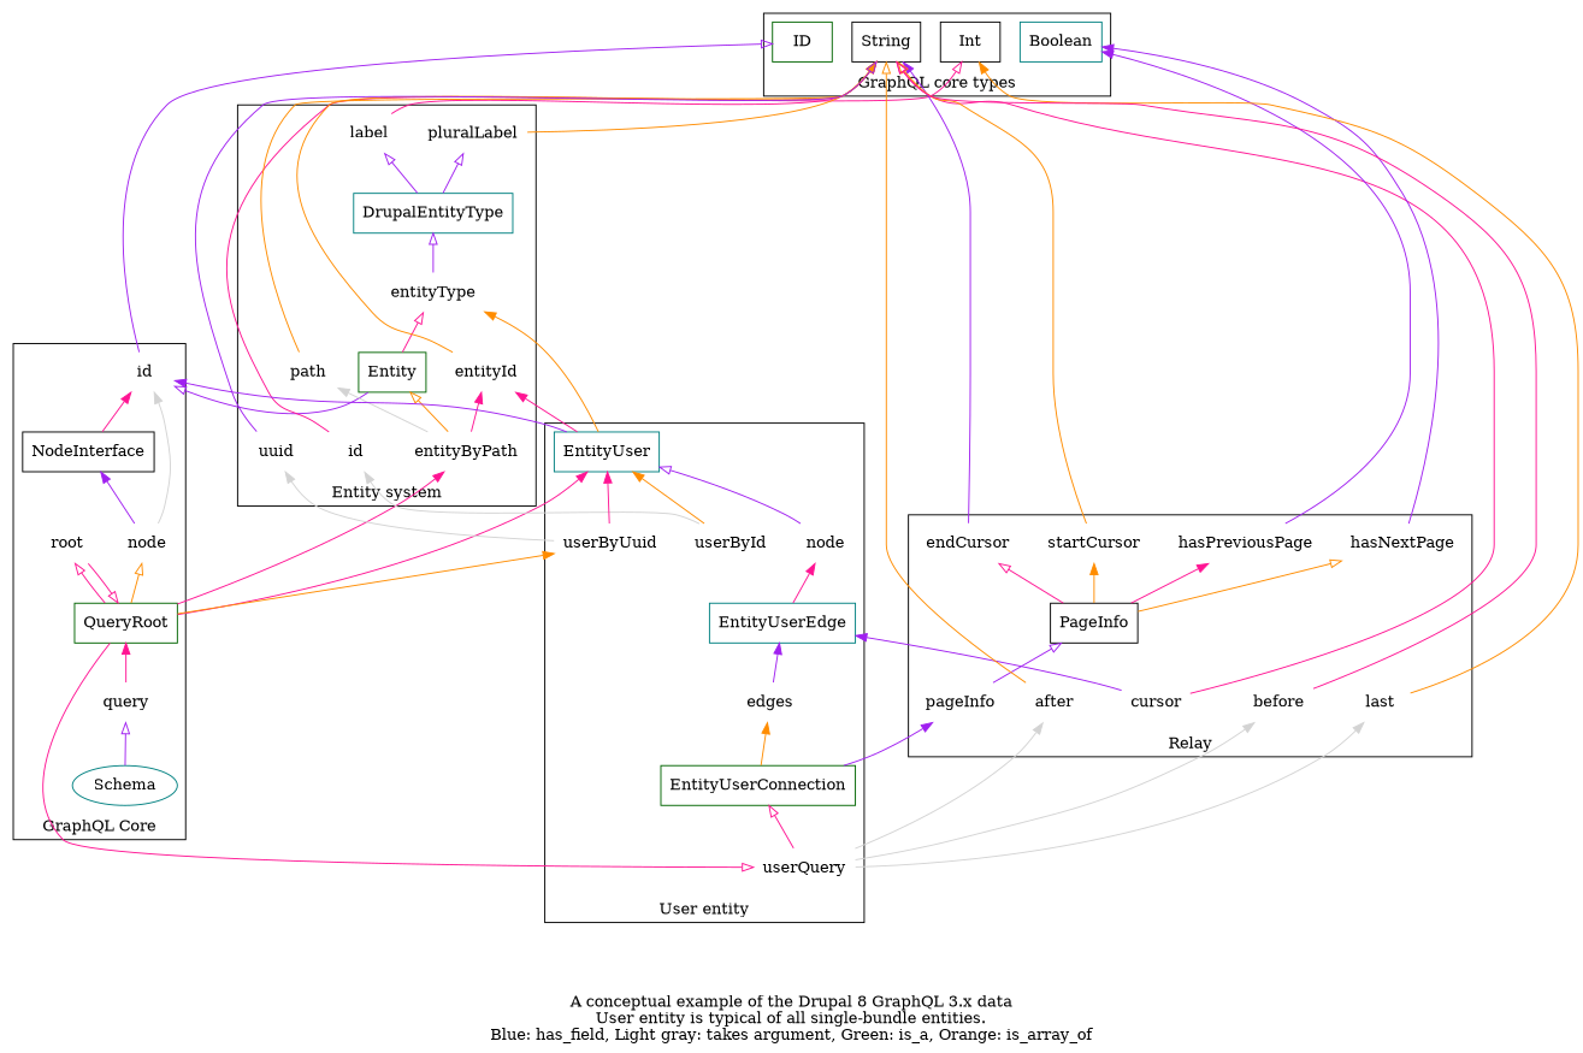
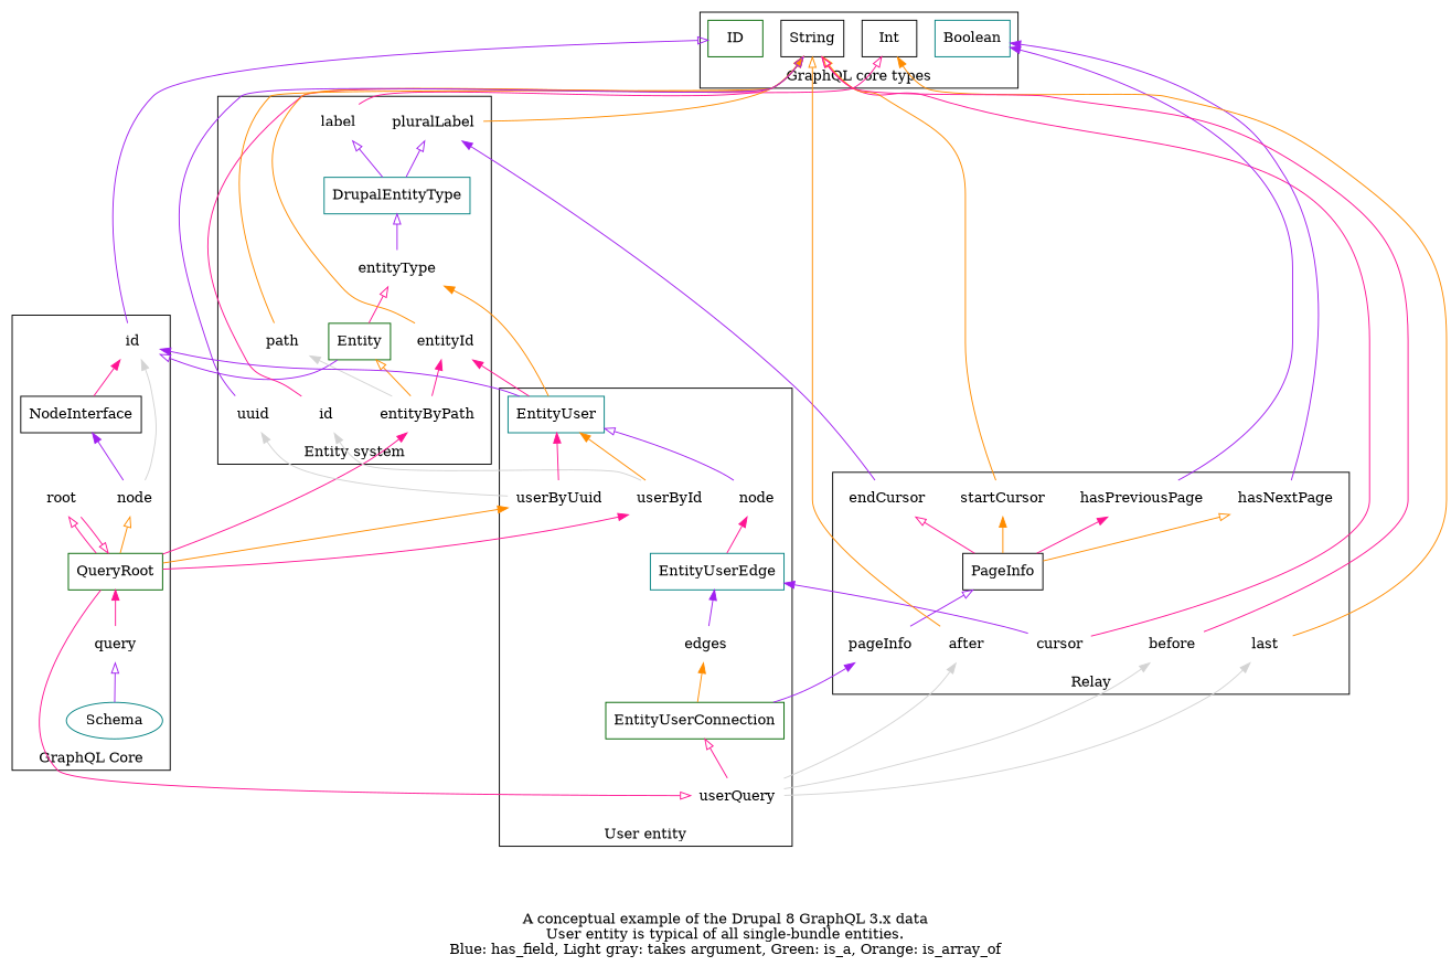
  digraph {
    label="A conceptual example of the Drupal 8 GraphQL 3.x data\nUser entity is typical of all single-bundle entities.\nBlue: has_field, Light gray: takes argument, Green: is_a, Orange: is_array_of"
    rankdir=BT
    node [color=teal shape=none]
    edge [arrowhead=onormal color=deeppink]
    Boolean [shape=rect]
    ID [color=darkgreen shape=rect]
    Int [color=black shape=rect]
    String [color=black shape=rect]
    Schema [shape=""]
    NodeInterface [color=black shape=rect]
    QueryRoot [color=darkgreen shape=rect]
    n8 [color=black label="node"]
    id
    root [color=darkgreen]
    query [color=darkgreen]
    DrupalEntityType [shape=rect]
    Entity [color=darkgreen shape=rect]
    n14 [color=black label=id]
    n15 [color=black label=entityByPath]
    entityId [color=black]
    entityType [color=darkgreen]
    label [color=black]
    pluralLabel [color=black]
    path [color=darkgreen]
    uuid
    EntityUser [shape=rect]
    EntityUserConnection [color=darkgreen shape=rect]
    EntityUserEdge [shape=rect]
    n25 [label="node"]
    n26 [label=edges]
    userById [color=black]
    userByUuid
    userQuery
    PageInfo [color=black shape=rect]
    pageInfo [color=darkgreen]
    cursor
    endCursor [color=darkgreen]
    hasNextPage [color=darkgreen]
    hasPreviousPage
    startCursor
    last [color=black]
    before [color=darkgreen]
    after [color=black]
    subgraph cluster_1 {
      label="GraphQL core types"
      Boolean
      ID
      Int
      String
    }
    subgraph cluster_2 {
      label="GraphQL Core"
      Schema
      NodeInterface
      QueryRoot
      n8
      id
      root
      query
    }
    subgraph cluster_3 {
      label="Entity system"
      DrupalEntityType
      Entity
      n14
      n15
      entityId
      entityType
      label
      pluralLabel
      path
      uuid
    }
    subgraph cluster_4 {
      label="User entity"
      EntityUser
      EntityUserConnection
      EntityUserEdge
      n25
      n26
      userById
      userByUuid
      userQuery
    }
    subgraph cluster_5 {
      label=Relay
      PageInfo
      pageInfo
      cursor
      endCursor
      hasNextPage
      hasPreviousPage
      startCursor
      last
      before
      after
    }
    Schema -> query [color=purple]
    NodeInterface -> id [arrowhead=normal]
    QueryRoot -> n8 [color=darkorange]
    QueryRoot -> root
    QueryRoot -> n15 [arrowhead=normal]
-   QueryRoot -> EntityUser [arrowhead=normal]
+   QueryRoot -> userById [arrowhead=normal]
    QueryRoot -> userByUuid [arrowhead=normal color=darkorange]
    QueryRoot -> userQuery
    n8 -> NodeInterface [arrowhead=normal color=purple]
    n8 -> id [color=lightgray arrowhead=""]
    id -> ID [color=purple]
    root -> QueryRoot
    query -> QueryRoot [arrowhead=normal]
    DrupalEntityType -> label [color=purple]
    DrupalEntityType -> pluralLabel [color=purple]
    Entity -> id [color=purple]
    Entity -> entityType
    n14 -> Int
    n15 -> Entity [color=darkorange]
    n15 -> entityId [arrowhead=normal]
    n15 -> path [color=lightgray arrowhead=""]
    entityId -> String [color=darkorange]
    entityType -> DrupalEntityType [color=purple]
    label -> String
    pluralLabel -> String [arrowhead=normal color=darkorange]
    path -> String [arrowhead=normal color=darkorange]
    uuid -> String [color=purple]
    EntityUser -> id [arrowhead=normal color=purple]
    EntityUser -> entityId [arrowhead=normal]
    EntityUser -> entityType [arrowhead=normal color=darkorange]
    EntityUserConnection -> n26 [arrowhead=normal color=darkorange]
    EntityUserConnection -> pageInfo [arrowhead=normal color=purple]
    EntityUserEdge -> n25 [arrowhead=normal]
    n25 -> EntityUser [color=purple]
    n26 -> EntityUserEdge [arrowhead=normal color=purple]
    userById -> n14 [color=lightgray arrowhead=""]
    userById -> EntityUser [arrowhead=normal color=darkorange]
    userByUuid -> uuid [color=lightgray arrowhead=""]
    userByUuid -> EntityUser [arrowhead=normal]
    userQuery -> EntityUserConnection
    userQuery -> last [color=lightgray arrowhead=""]
    userQuery -> before [color=lightgray arrowhead=""]
    userQuery -> after [color=lightgray arrowhead=""]
    PageInfo -> endCursor
    PageInfo -> hasNextPage [color=darkorange]
    PageInfo -> hasPreviousPage [arrowhead=normal]
    PageInfo -> startCursor [arrowhead=normal color=darkorange]
    pageInfo -> PageInfo [color=purple]
    cursor -> String
    cursor -> EntityUserEdge [arrowhead=normal color=purple]
-   endCursor -> String [arrowhead=normal color=purple]
+   endCursor -> pluralLabel [arrowhead=normal color=purple]
    hasNextPage -> Boolean [arrowhead=normal color=purple]
    hasPreviousPage -> Boolean [arrowhead=normal color=purple]
    startCursor -> String [color=darkorange]
    last -> Int [arrowhead=normal color=darkorange]
    before -> String
    after -> String [color=darkorange]
  }
